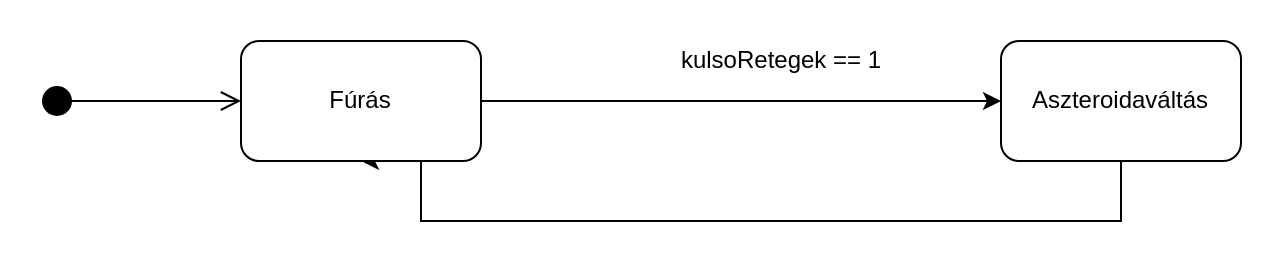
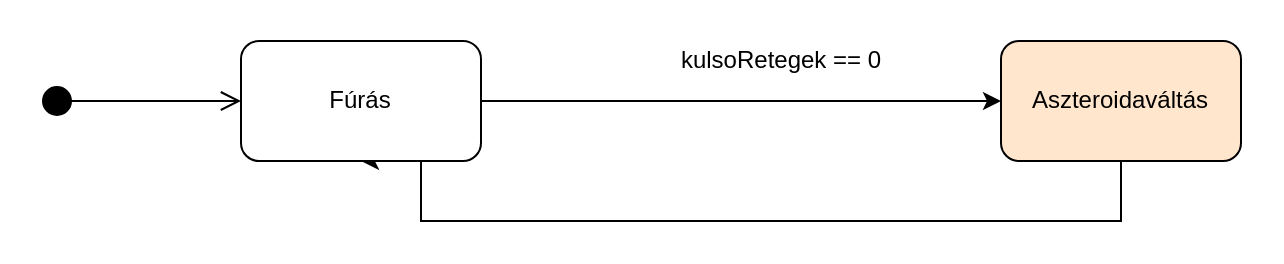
  <mxCell id="0" />
  <mxCell id="1" parent="0" />
  <mxCell id="2" style="edgeStyle=orthogonalEdgeStyle;rounded=0;orthogonalLoop=1;jettySize=auto;html=1;entryX=0.5;entryY=1;entryDx=0;entryDy=0;" edge="1" parent="1" source="3" target="5"><mxGeometry relative="1" as="geometry"><mxPoint x="330" y="180" as="targetPoint" /><Array as="points"><mxPoint x="560" y="110" /><mxPoint x="210" y="110" /></Array></mxGeometry></mxCell>
- <mxCell id="3" value="Aszteroidaváltás" style="rounded=1;whiteSpace=wrap;html=1;" vertex="1" parent="1"><mxGeometry x="500" y="20" width="120" height="60" as="geometry" /></mxCell>
+ <mxCell id="3" value="Aszteroidaváltás" style="rounded=1;whiteSpace=wrap;html=1;fillColor=#ffe6cc;" vertex="1" parent="1"><mxGeometry x="500" y="20" width="120" height="60" as="geometry" /></mxCell>
  <mxCell id="4" style="edgeStyle=orthogonalEdgeStyle;rounded=0;orthogonalLoop=1;jettySize=auto;html=1;entryX=0;entryY=0.5;entryDx=0;entryDy=0;" edge="1" parent="1" source="5" target="3"><mxGeometry relative="1" as="geometry" /></mxCell>
  <mxCell id="5" value="Fúrás" style="rounded=1;whiteSpace=wrap;html=1;" vertex="1" parent="1"><mxGeometry x="120" y="20" width="120" height="60" as="geometry" /></mxCell>
- <mxCell id="6" value="kulsoRetegek == 1" style="text;html=1;align=center;verticalAlign=middle;resizable=0;points=[];autosize=1;" vertex="1" parent="1"><mxGeometry x="330" y="20" width="120" height="20" as="geometry" /></mxCell>
+ <mxCell id="6" value="kulsoRetegek == 0" style="text;html=1;align=center;verticalAlign=middle;resizable=0;points=[];autosize=1;" vertex="1" parent="1"><mxGeometry x="330" y="20" width="120" height="20" as="geometry" /></mxCell>
  <mxCell id="7" value="&lt;br&gt;" style="html=1;verticalAlign=bottom;startArrow=circle;startFill=1;endArrow=open;startSize=6;endSize=8;entryX=0;entryY=0.5;entryDx=0;entryDy=0;" edge="1" parent="1" target="5"><mxGeometry x="0.385" y="20" width="80" relative="1" as="geometry"><mxPoint x="20" y="50" as="sourcePoint" /><mxPoint x="110" y="60" as="targetPoint" /><mxPoint as="offset" /></mxGeometry></mxCell>
